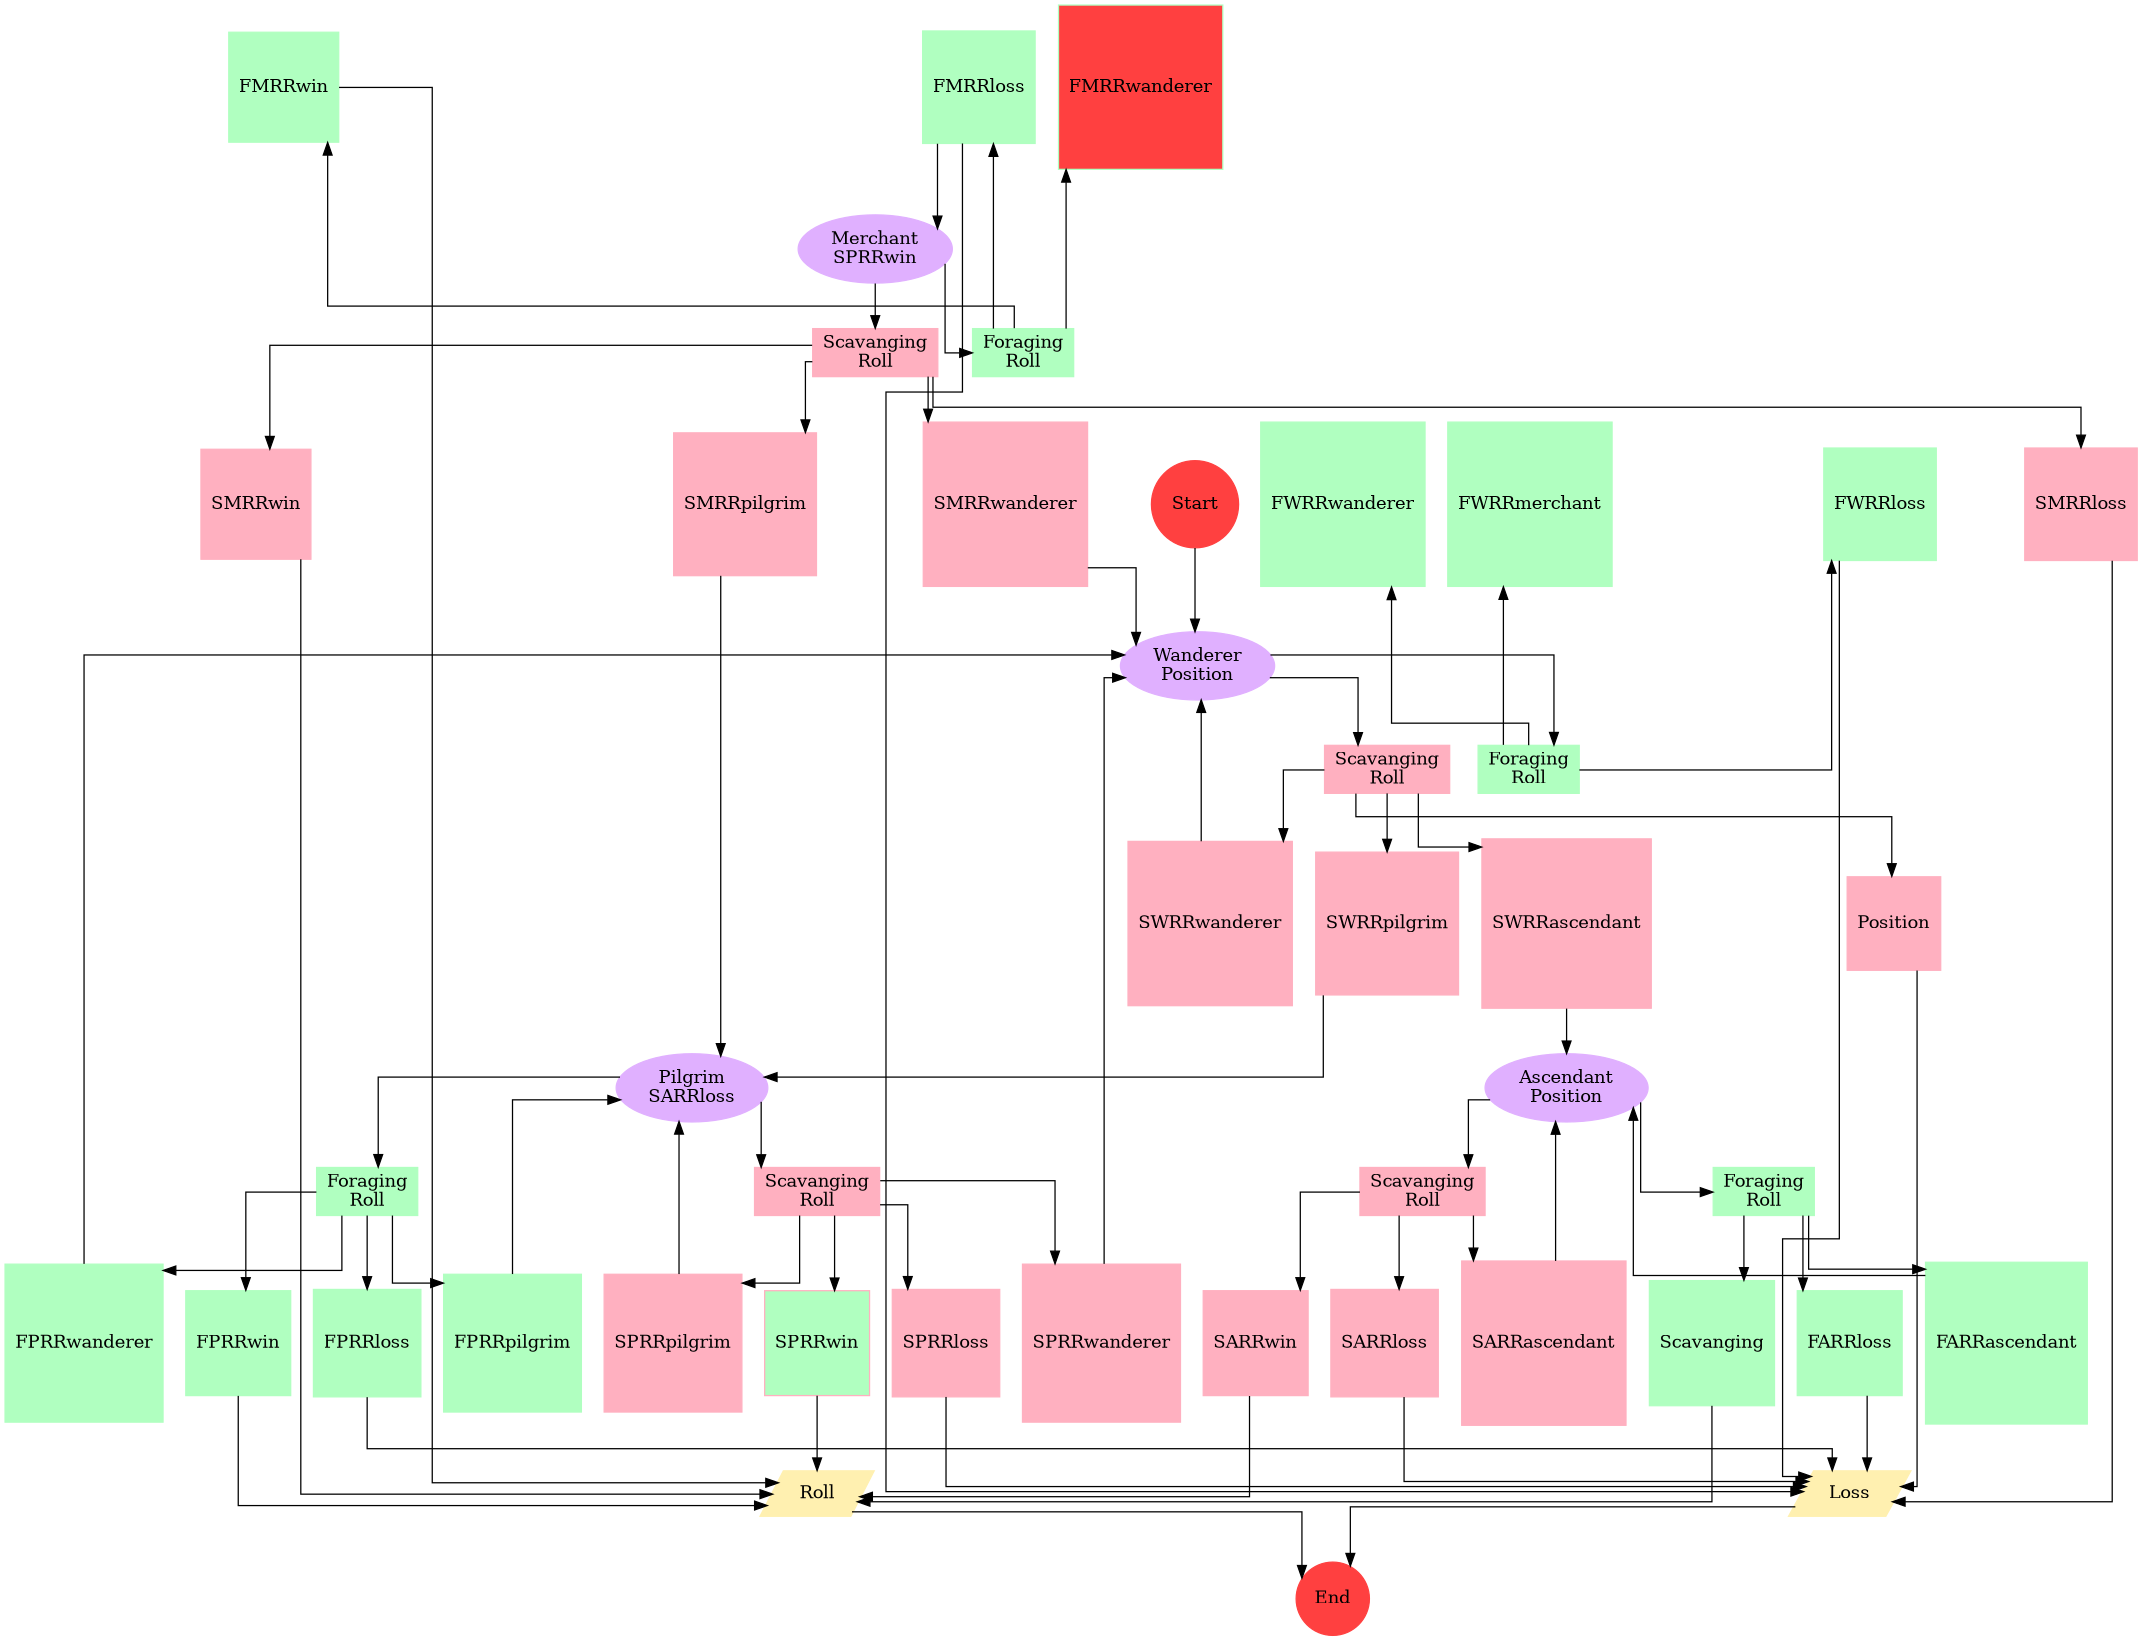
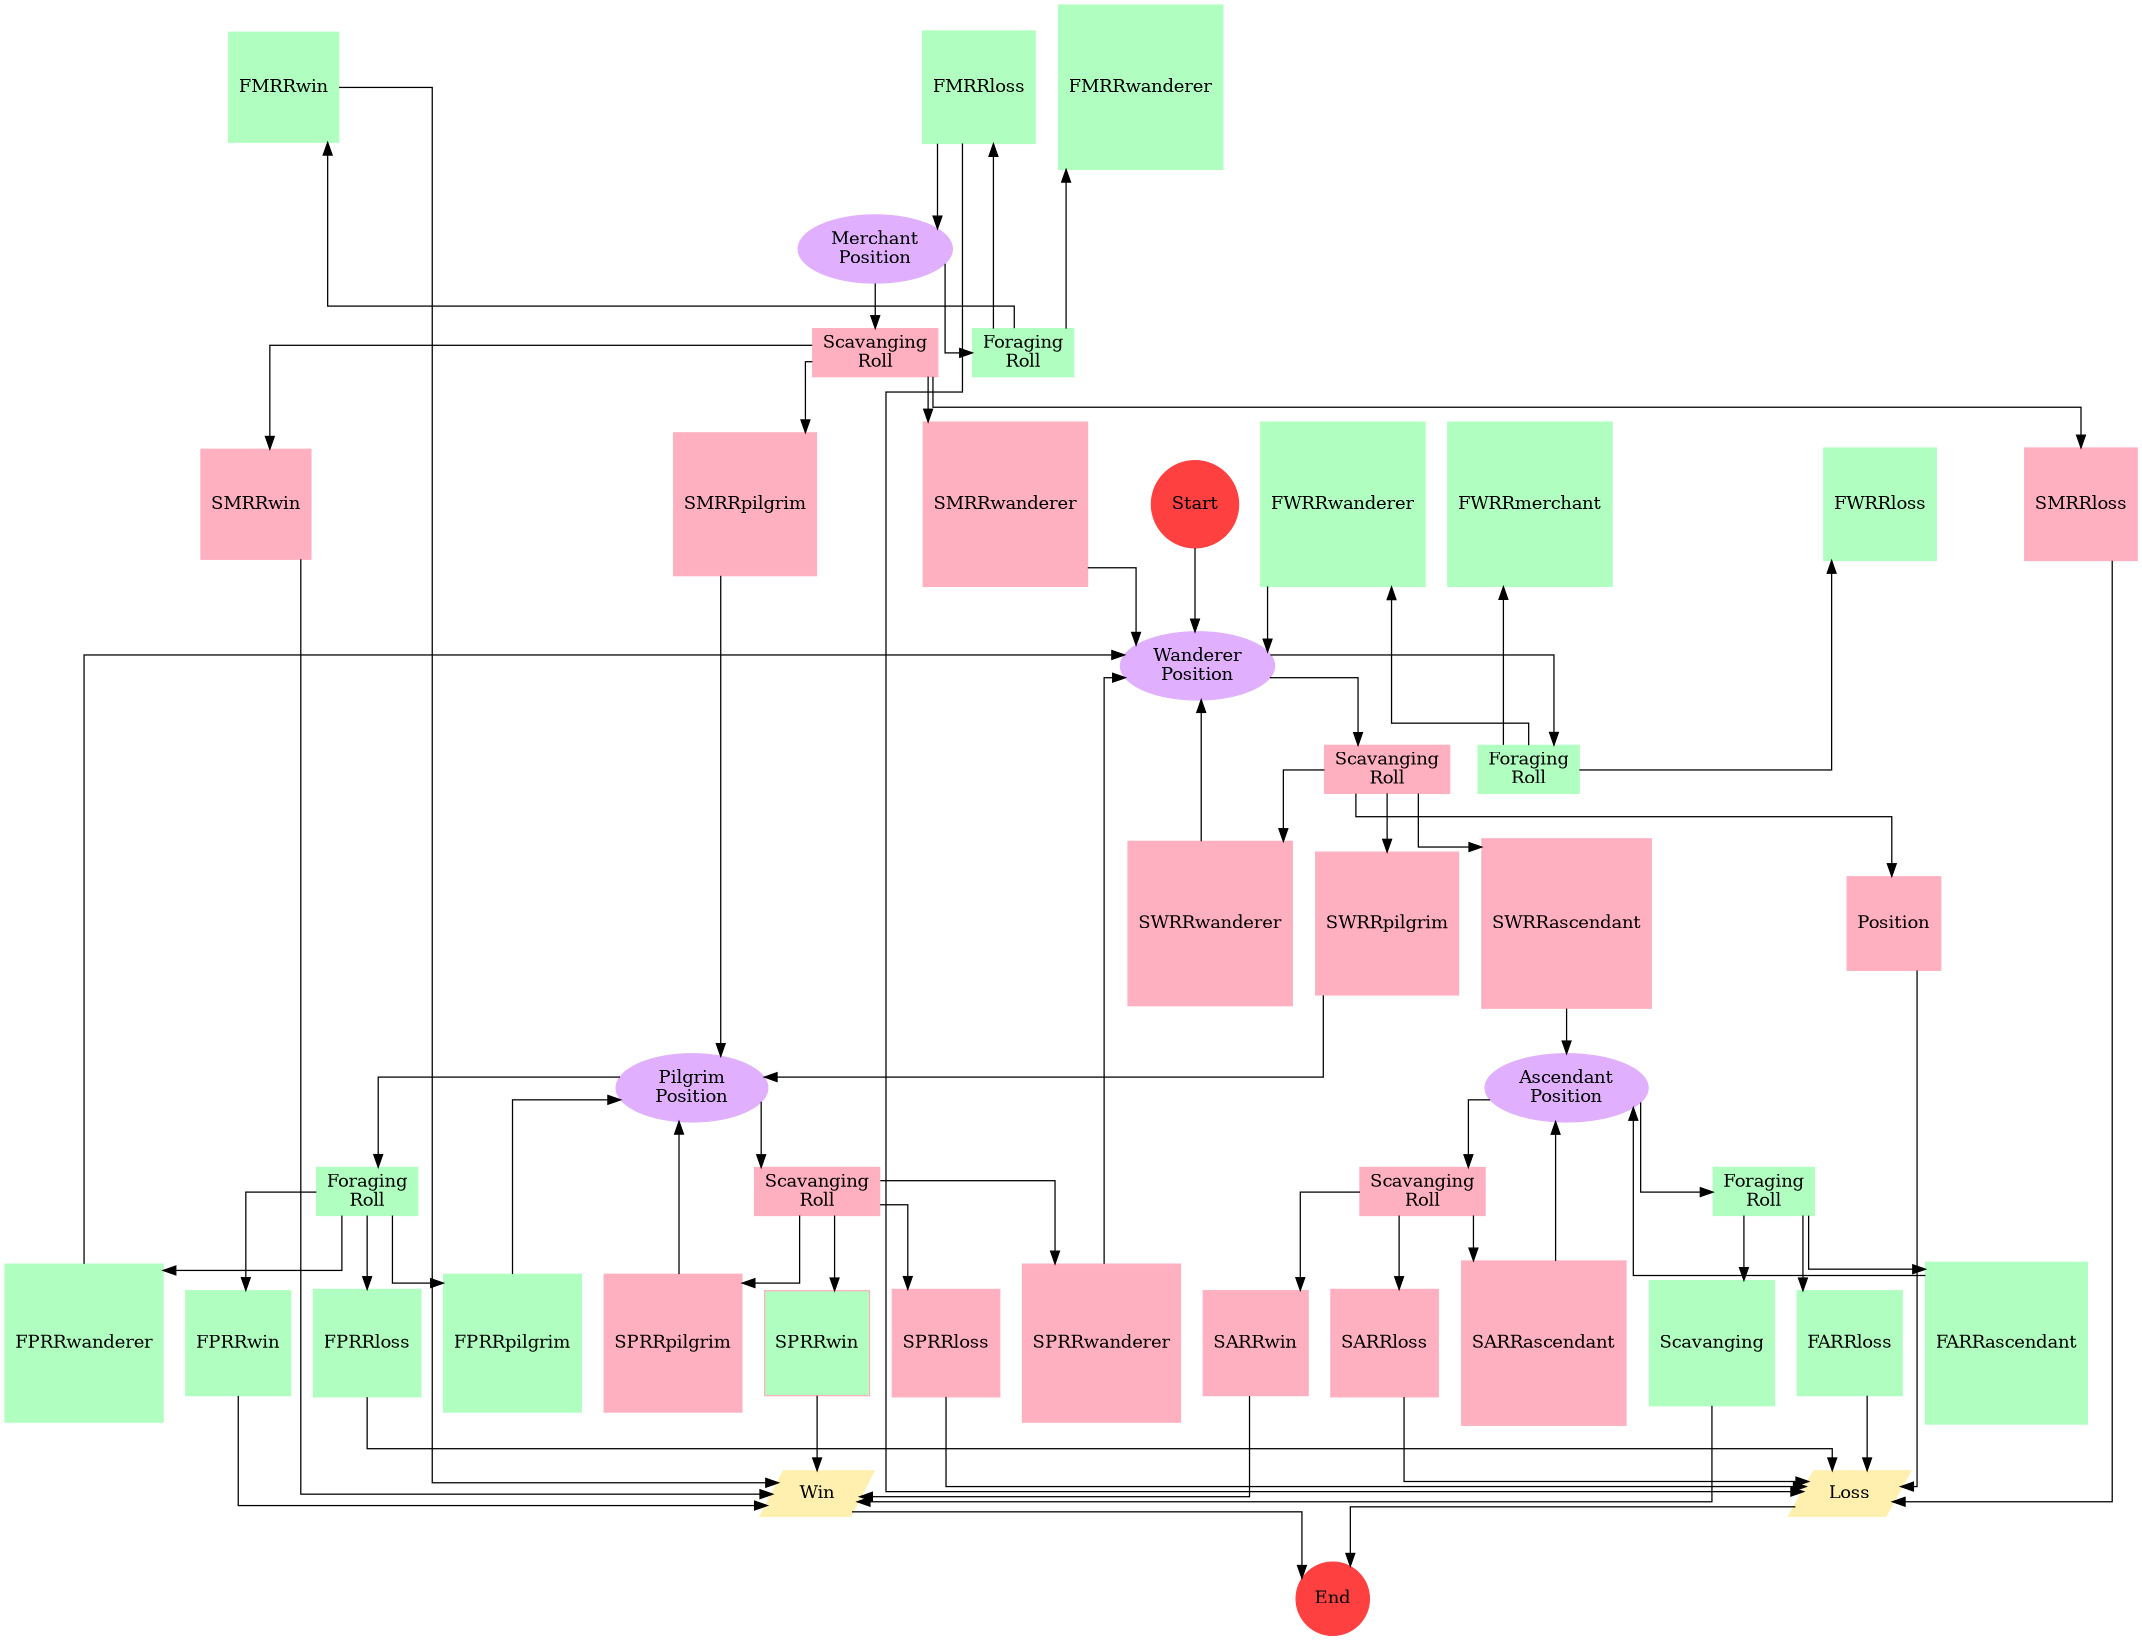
  digraph {
    splines=ortho
    node [color="#ffb0c0" shape=square style=filled]
    FWRRwanderer [color="#b0ffc0"]
    FWRRmerchant [color="#b0ffc0"]
    FWRRloss [color="#b0ffc0"]
    SWRRwanderer
    SWRRpilgrim
    SWRRascendant
    n7 [label=Position]
-   FMRRwanderer [color="#b0ffc0" fillcolor="#ff4040"]
+   FMRRwanderer [color="#b0ffc0"]
    FMRRloss [color="#b0ffc0"]
    FMRRwin [color="#b0ffc0"]
    SMRRwanderer
    SMRRpilgrim
    SMRRloss
    SMRRwin
    FPRRwanderer [color="#b0ffc0"]
    FPRRpilgrim [color="#b0ffc0"]
    FPRRloss [color="#b0ffc0"]
    FPRRwin [color="#b0ffc0"]
    SPRRwanderer
    SPRRpilgrim
    SPRRloss
    SPRRwin [fillcolor="#b0ffc0"]
    FARRascendant [color="#b0ffc0"]
    FARRloss [color="#b0ffc0"]
    n25 [color="#b0ffc0" label=Scavanging]
    SARRascendant
    SARRloss
    SARRwin
    n29 [color="#fff0b0" label=Loss shape=parallelogram]
-   n30 [color="#fff0b0" label=Roll shape=parallelogram]
+   n30 [color="#fff0b0" label=Win shape=parallelogram]
    n31 [color="#e0b0ff" label="Wanderer\nPosition" shape=ellipse]
-   n32 [color="#e0b0ff" label="Pilgrim\nSARRloss" shape=ellipse]
+   n32 [color="#e0b0ff" label="Pilgrim\nPosition" shape=ellipse]
    n33 [color="#e0b0ff" label="Ascendant\nPosition" shape=ellipse]
-   n34 [color="#e0b0ff" label="Merchant\nSPRRwin" shape=ellipse]
+   n34 [color="#e0b0ff" label="Merchant\nPosition" shape=ellipse]
    n35 [color="#ff4040" label=End shape=circle]
    n36 [color="#ff4040" label=Start shape=circle]
    n37 [color="#b0ffc0" label="Foraging\nRoll" shape=rectangle]
    n38 [label="Scavanging\nRoll" shape=rectangle]
    n39 [color="#b0ffc0" label="Foraging\nRoll" shape=rectangle]
    n40 [label="Scavanging\nRoll" shape=rectangle]
    n41 [color="#b0ffc0" label="Foraging\nRoll" shape=rectangle]
    n42 [label="Scavanging\nRoll" shape=rectangle]
    n43 [color="#b0ffc0" label="Foraging\nRoll" shape=rectangle]
    n44 [label="Scavanging\nRoll" shape=rectangle]
    subgraph sub_1 {
      rank=same
      FWRRwanderer
      FWRRmerchant
      FWRRloss
    }
    subgraph sub_2 {
      rank=same
      SWRRwanderer
      SWRRpilgrim
      SWRRascendant
      n7
    }
    subgraph sub_3 {
      rank=same
      FMRRwanderer
      FMRRloss
      FMRRwin
    }
    subgraph sub_4 {
      rank=same
      SMRRwanderer
      SMRRpilgrim
      SMRRloss
      SMRRwin
    }
    subgraph sub_5 {
      rank=same
      FPRRwanderer
      FPRRpilgrim
      FPRRloss
      FPRRwin
    }
    subgraph sub_6 {
      rank=same
      SPRRwanderer
      SPRRpilgrim
      SPRRloss
      SPRRwin
    }
    subgraph sub_7 {
      rank=same
      FARRascendant
      FARRloss
      n25
    }
    subgraph sub_8 {
      rank=same
      SARRascendant
      SARRloss
      SARRwin
    }
    subgraph sub_9 {
      rank=same
      n29
      n30
    }
-   FWRRloss -> n29
+   FWRRwanderer -> n31
    SWRRwanderer -> n31
    SWRRpilgrim -> n32
    SWRRascendant -> n33
    n7 -> n29
    FMRRloss -> n29
    FMRRloss -> n34
    FMRRwin -> n30
    SMRRwanderer -> n31
    SMRRpilgrim -> n32
    SMRRloss -> n29
    SMRRwin -> n30
    FPRRwanderer -> n31
    FPRRpilgrim -> n32
    FPRRloss -> n29
    FPRRwin -> n30
    SPRRwanderer -> n31
    SPRRpilgrim -> n32
    SPRRloss -> n29
    SPRRwin -> n30
    FARRascendant -> n33
    FARRloss -> n29
    n25 -> n30
    SARRascendant -> n33
    SARRloss -> n29
    SARRwin -> n30
    n29 -> n35
    n30 -> n35
    n31 -> n37
    n31 -> n38
    n32 -> n41
    n32 -> n42
    n33 -> n43
    n33 -> n44
    n34 -> n39
    n34 -> n40
    n36 -> n31
    n37 -> FWRRwanderer
    n37 -> FWRRmerchant
    n37 -> FWRRloss
    n38 -> SWRRwanderer
    n38 -> SWRRpilgrim
    n38 -> SWRRascendant
    n38 -> n7
    n39 -> FMRRwanderer
    n39 -> FMRRloss
    n39 -> FMRRwin
    n40 -> SMRRwanderer
    n40 -> SMRRpilgrim
    n40 -> SMRRloss
    n40 -> SMRRwin
    n41 -> FPRRwanderer
    n41 -> FPRRpilgrim
    n41 -> FPRRloss
    n41 -> FPRRwin
    n42 -> SPRRwanderer
    n42 -> SPRRpilgrim
    n42 -> SPRRloss
    n42 -> SPRRwin
    n43 -> FARRascendant
    n43 -> FARRloss
    n43 -> n25
    n44 -> SARRascendant
    n44 -> SARRloss
    n44 -> SARRwin
  }
